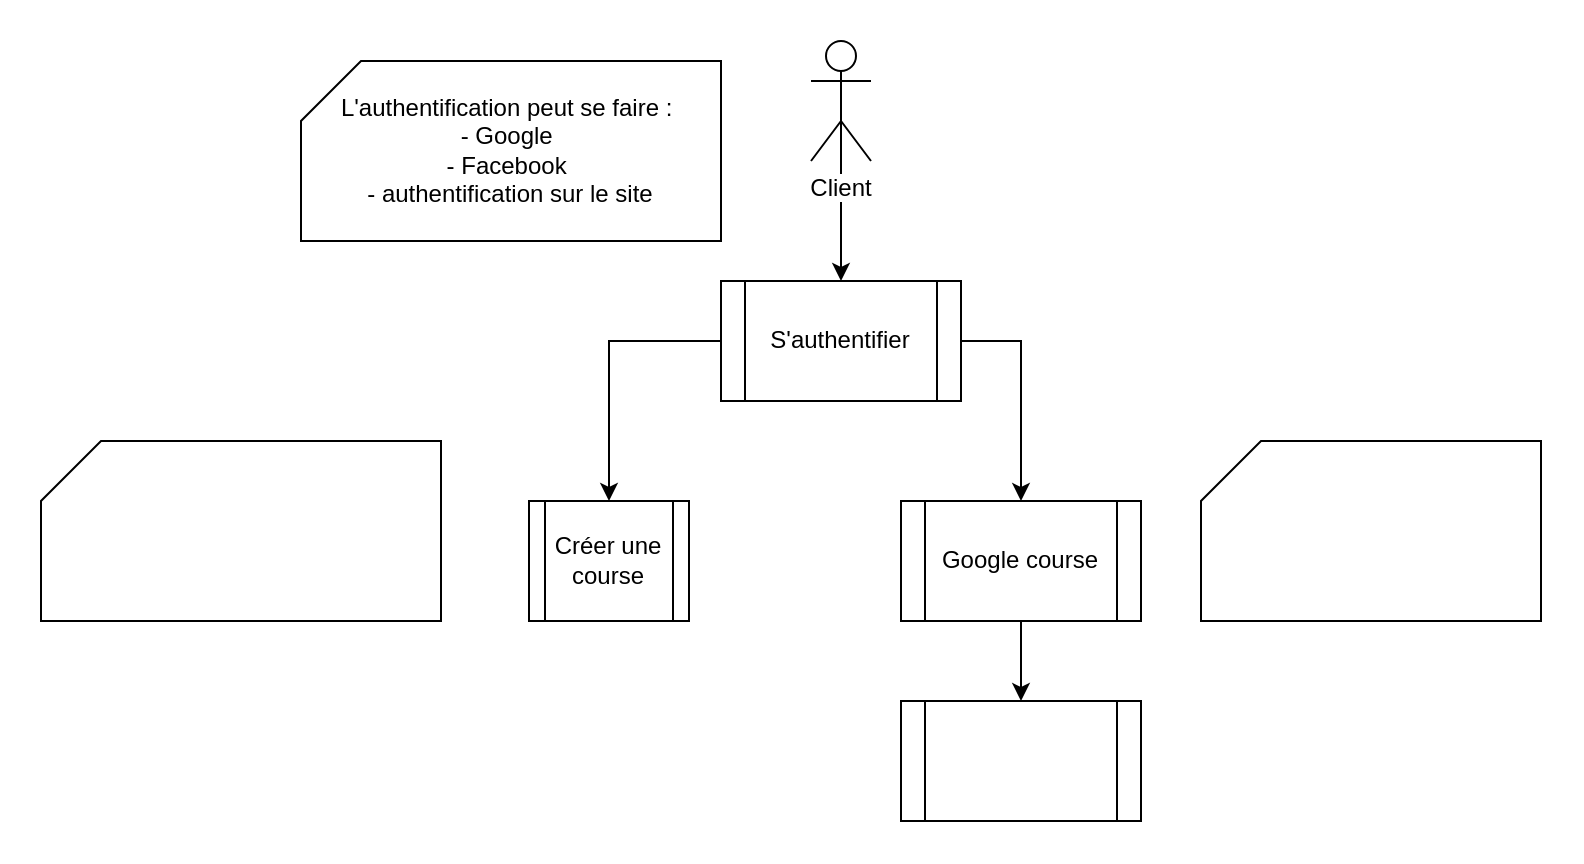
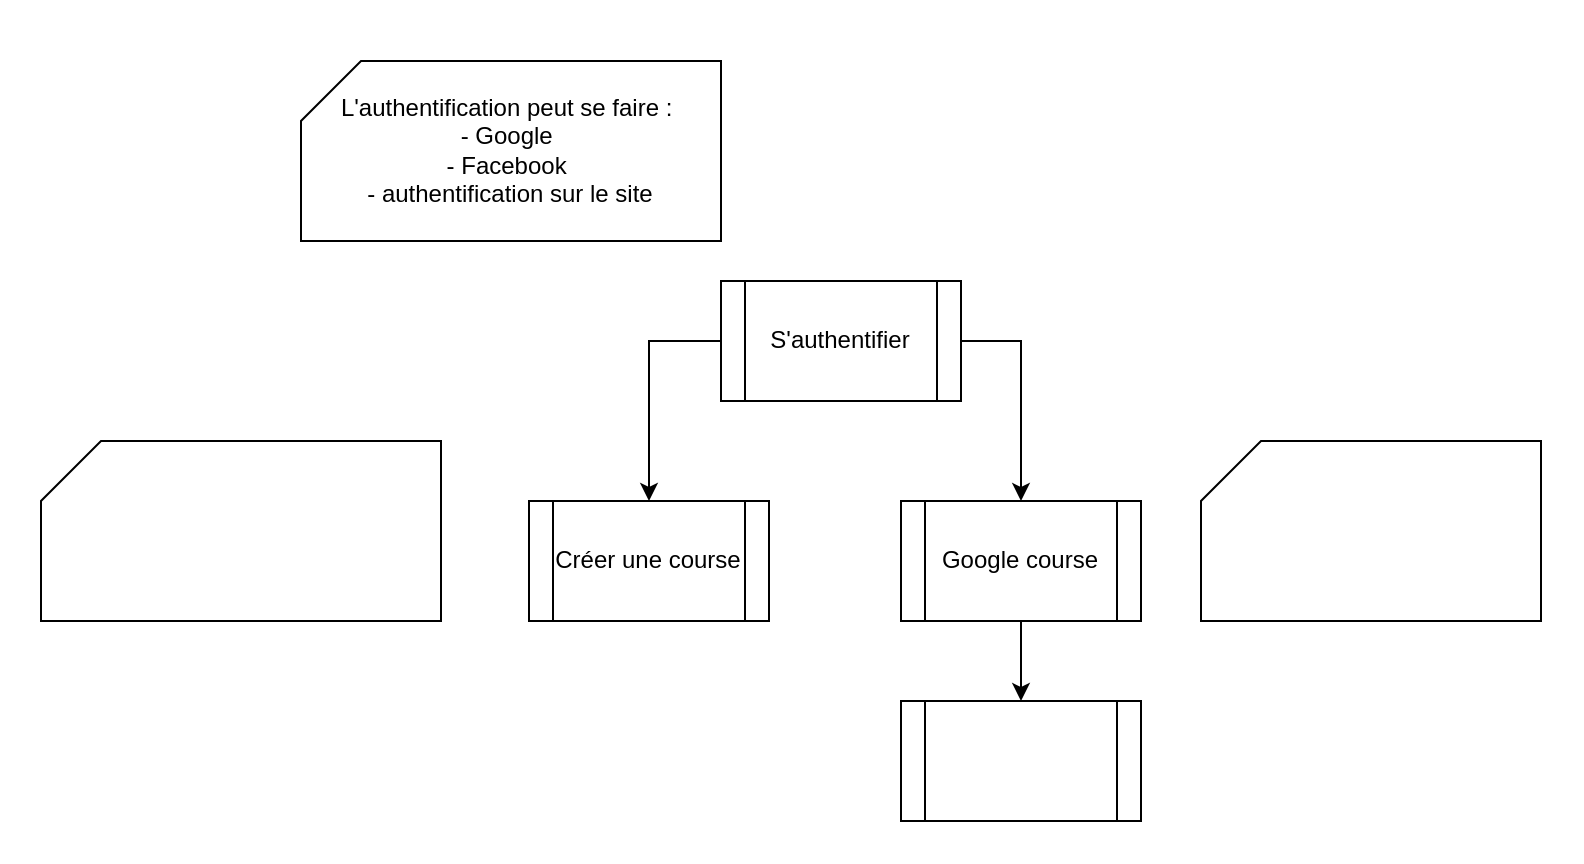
  <mxCell id="0" />
  <mxCell id="1" parent="0" />
- <mxCell id="2" style="edgeStyle=orthogonalEdgeStyle;rounded=0;orthogonalLoop=1;jettySize=auto;html=1;exitX=0.5;exitY=0.5;exitDx=0;exitDy=0;exitPerimeter=0;entryX=0.5;entryY=0;entryDx=0;entryDy=0;" parent="1" source="3" target="6" edge="1"><mxGeometry relative="1" as="geometry"><mxPoint x="195" y="130" as="targetPoint" /></mxGeometry></mxCell>
- <mxCell id="3" value="Client" style="shape=umlActor;verticalLabelPosition=bottom;labelBackgroundColor=#ffffff;verticalAlign=top;html=1;outlineConnect=0;" parent="1" vertex="1"><mxGeometry x="405" y="20" width="30" height="60" as="geometry" /></mxCell>
  <mxCell id="4" style="edgeStyle=orthogonalEdgeStyle;rounded=0;orthogonalLoop=1;jettySize=auto;html=1;exitX=1;exitY=0.5;exitDx=0;exitDy=0;" parent="1" source="6" target="9" edge="1"><mxGeometry relative="1" as="geometry" /></mxCell>
  <mxCell id="5" style="edgeStyle=orthogonalEdgeStyle;rounded=0;orthogonalLoop=1;jettySize=auto;html=1;exitX=0;exitY=0.5;exitDx=0;exitDy=0;entryX=0.5;entryY=0;entryDx=0;entryDy=0;" parent="1" source="6" target="12" edge="1"><mxGeometry relative="1" as="geometry" /></mxCell>
  <mxCell id="6" value="S'authentifier" style="shape=process;whiteSpace=wrap;html=1;backgroundOutline=1;" parent="1" vertex="1"><mxGeometry x="360" y="140" width="120" height="60" as="geometry" /></mxCell>
  <mxCell id="7" value="L'authentification peut se faire :&amp;nbsp;&lt;br&gt;- Google&amp;nbsp;&lt;br&gt;- Facebook&amp;nbsp;&lt;br&gt;- authentification sur le site" style="shape=card;whiteSpace=wrap;html=1;" parent="1" vertex="1"><mxGeometry x="150" y="30" width="210" height="90" as="geometry" /></mxCell>
  <mxCell id="8" style="edgeStyle=orthogonalEdgeStyle;rounded=0;orthogonalLoop=1;jettySize=auto;html=1;exitX=0.5;exitY=1;exitDx=0;exitDy=0;" parent="1" source="9" target="11" edge="1"><mxGeometry relative="1" as="geometry" /></mxCell>
  <mxCell id="9" value="Google course" style="shape=process;whiteSpace=wrap;html=1;backgroundOutline=1;" parent="1" vertex="1"><mxGeometry x="450" y="250" width="120" height="60" as="geometry" /></mxCell>
  <mxCell id="10" value="" style="shape=card;whiteSpace=wrap;html=1;" parent="1" vertex="1"><mxGeometry x="600" y="220" width="170" height="90" as="geometry" /></mxCell>
  <mxCell id="11" value="" style="shape=process;whiteSpace=wrap;html=1;backgroundOutline=1;" parent="1" vertex="1"><mxGeometry x="450" y="350" width="120" height="60" as="geometry" /></mxCell>
- <mxCell id="12" value="Créer une course" style="shape=process;whiteSpace=wrap;html=1;backgroundOutline=1;" parent="1" vertex="1"><mxGeometry x="264" y="250" width="80" height="60" as="geometry" /></mxCell>
+ <mxCell id="12" value="Créer une course" style="shape=process;whiteSpace=wrap;html=1;backgroundOutline=1;" parent="1" vertex="1"><mxGeometry x="264" y="250" width="120" height="60" as="geometry" /></mxCell>
  <mxCell id="13" value="" style="shape=card;whiteSpace=wrap;html=1;" parent="1" vertex="1"><mxGeometry x="20" y="220" width="200" height="90" as="geometry" /></mxCell>
